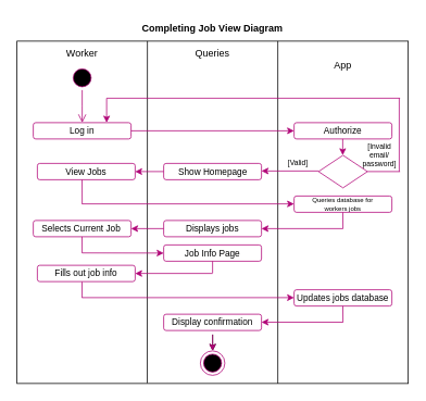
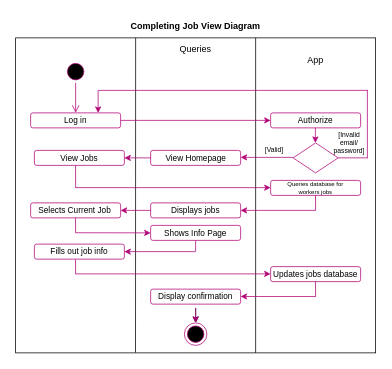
  <mxCell id="0" />
  <mxCell id="1" parent="0" />
  <mxCell id="2" value="" style="rounded=0;whiteSpace=wrap;html=1;" parent="1" vertex="1"><mxGeometry x="20" y="50" width="480" height="420" as="geometry" /></mxCell>
  <mxCell id="3" value="" style="endArrow=none;html=1;rounded=0;entryX=0.333;entryY=0.999;entryDx=0;entryDy=0;entryPerimeter=0;" parent="1" edge="1" target="2"><mxGeometry width="50" height="50" relative="1" as="geometry"><mxPoint x="180" y="50" as="sourcePoint" /><mxPoint x="180" y="450" as="targetPoint" /></mxGeometry></mxCell>
  <mxCell id="4" value="" style="endArrow=none;html=1;rounded=0;" parent="1" edge="1"><mxGeometry width="50" height="50" relative="1" as="geometry"><mxPoint x="340" y="50" as="sourcePoint" /><mxPoint x="340" y="470" as="targetPoint" /></mxGeometry></mxCell>
  <mxCell id="5" value="Completing Job View Diagram" style="text;align=center;fontStyle=1;verticalAlign=middle;spacingLeft=3;spacingRight=3;strokeColor=none;rotatable=0;points=[[0,0.5],[1,0.5]];portConstraint=eastwest;" parent="1" vertex="1"><mxGeometry x="220" y="20" width="80" height="26" as="geometry" /></mxCell>
- <mxCell id="6" value="Worker" style="text;html=1;strokeColor=none;fillColor=none;align=center;verticalAlign=middle;whiteSpace=wrap;rounded=0;" parent="1" vertex="1"><mxGeometry x="70" y="50" width="60" height="30" as="geometry" /></mxCell>
  <mxCell id="7" value="Queries" style="text;html=1;strokeColor=none;fillColor=none;align=center;verticalAlign=middle;whiteSpace=wrap;rounded=0;" parent="1" vertex="1"><mxGeometry x="230" y="50" width="60" height="30" as="geometry" /></mxCell>
  <mxCell id="8" value="App" style="text;html=1;strokeColor=none;fillColor=none;align=center;verticalAlign=middle;whiteSpace=wrap;rounded=0;" parent="1" vertex="1"><mxGeometry x="390" y="65" width="60" height="30" as="geometry" /></mxCell>
  <mxCell id="9" value="" style="ellipse;html=1;shape=startState;fillColor=#000000;strokeColor=#B00577;" parent="1" vertex="1"><mxGeometry x="85" y="80" width="30" height="30" as="geometry" /></mxCell>
  <mxCell id="10" value="" style="edgeStyle=orthogonalEdgeStyle;html=1;verticalAlign=bottom;endArrow=open;endSize=8;strokeColor=#B00577;rounded=0;" parent="1" source="9" edge="1"><mxGeometry relative="1" as="geometry"><mxPoint x="100" y="150" as="targetPoint" /></mxGeometry></mxCell>
  <mxCell id="11" value="" style="rounded=1;whiteSpace=wrap;html=1;strokeColor=#B00577;" parent="1" vertex="1"><mxGeometry x="40" y="150" width="120" height="20" as="geometry" /></mxCell>
  <mxCell id="12" value="Log in" style="text;html=1;strokeColor=none;fillColor=none;align=center;verticalAlign=middle;whiteSpace=wrap;rounded=0;fontSize=11;" parent="1" vertex="1"><mxGeometry x="70" y="145" width="60" height="30" as="geometry" /></mxCell>
  <mxCell id="13" value="" style="endArrow=classic;html=1;rounded=0;strokeColor=#B00577;exitX=1;exitY=0.5;exitDx=0;exitDy=0;entryX=0;entryY=0.5;entryDx=0;entryDy=0;" parent="1" source="11" target="14" edge="1"><mxGeometry width="50" height="50" relative="1" as="geometry"><mxPoint x="330" y="210" as="sourcePoint" /><mxPoint x="380" y="160" as="targetPoint" /></mxGeometry></mxCell>
  <mxCell id="14" value="" style="rounded=1;whiteSpace=wrap;html=1;strokeColor=#B00577;" parent="1" vertex="1"><mxGeometry x="360" y="150" width="120" height="20" as="geometry" /></mxCell>
  <mxCell id="15" value="Authorize" style="text;html=1;strokeColor=none;fillColor=none;align=center;verticalAlign=middle;whiteSpace=wrap;rounded=0;fontSize=11;" parent="1" vertex="1"><mxGeometry x="390" y="145" width="60" height="30" as="geometry" /></mxCell>
  <mxCell id="16" value="" style="endArrow=none;html=1;rounded=0;strokeColor=#B00577;" parent="1" edge="1"><mxGeometry width="50" height="50" relative="1" as="geometry"><mxPoint x="489" y="210" as="sourcePoint" /><mxPoint x="489" y="120" as="targetPoint" /></mxGeometry></mxCell>
  <mxCell id="17" value="" style="endArrow=none;html=1;rounded=0;strokeColor=#B00577;" parent="1" edge="1"><mxGeometry width="50" height="50" relative="1" as="geometry"><mxPoint x="130" y="120" as="sourcePoint" /><mxPoint x="490" y="120" as="targetPoint" /></mxGeometry></mxCell>
  <mxCell id="18" value="" style="endArrow=classic;html=1;rounded=0;strokeColor=#B00577;" parent="1" edge="1"><mxGeometry width="50" height="50" relative="1" as="geometry"><mxPoint x="130" y="120" as="sourcePoint" /><mxPoint x="130" y="150" as="targetPoint" /></mxGeometry></mxCell>
  <mxCell id="19" value="[Invalid email/ password]" style="text;html=1;strokeColor=none;fillColor=none;align=center;verticalAlign=middle;whiteSpace=wrap;rounded=0;fontSize=9;" parent="1" vertex="1"><mxGeometry x="440" y="180" width="50" height="20" as="geometry" /></mxCell>
  <mxCell id="20" value="" style="rhombus;whiteSpace=wrap;html=1;strokeColor=#B00577;" parent="1" vertex="1"><mxGeometry x="390" y="190" width="60" height="40" as="geometry" /></mxCell>
  <mxCell id="21" value="" style="endArrow=none;html=1;rounded=0;strokeColor=#B00577;" parent="1" edge="1"><mxGeometry width="50" height="50" relative="1" as="geometry"><mxPoint x="450" y="210" as="sourcePoint" /><mxPoint x="490" y="210" as="targetPoint" /></mxGeometry></mxCell>
  <mxCell id="22" value="" style="rounded=1;whiteSpace=wrap;html=1;strokeColor=#B00577;" parent="1" vertex="1"><mxGeometry x="200" y="200" width="120" height="20" as="geometry" /></mxCell>
- <mxCell id="23" value="Show Homepage" style="text;html=1;strokeColor=none;fillColor=none;align=center;verticalAlign=middle;whiteSpace=wrap;rounded=0;fontSize=11;" parent="1" vertex="1"><mxGeometry x="212.5" y="195" width="95" height="30" as="geometry" /></mxCell>
+ <mxCell id="23" value="View Homepage" style="text;html=1;strokeColor=none;fillColor=none;align=center;verticalAlign=middle;whiteSpace=wrap;rounded=0;fontSize=11;" parent="1" vertex="1"><mxGeometry x="212.5" y="195" width="95" height="30" as="geometry" /></mxCell>
  <mxCell id="24" value="" style="endArrow=classic;html=1;rounded=0;strokeColor=#B00577;" parent="1" edge="1"><mxGeometry width="50" height="50" relative="1" as="geometry"><mxPoint x="390" y="209.33" as="sourcePoint" /><mxPoint x="320" y="209.33" as="targetPoint" /></mxGeometry></mxCell>
  <mxCell id="25" value="[Valid]" style="text;html=1;strokeColor=none;fillColor=none;align=center;verticalAlign=middle;whiteSpace=wrap;rounded=0;fontSize=9;" parent="1" vertex="1"><mxGeometry x="340" y="190" width="50" height="20" as="geometry" /></mxCell>
  <mxCell id="26" value="" style="rounded=1;whiteSpace=wrap;html=1;strokeColor=#B00577;" parent="1" vertex="1"><mxGeometry x="45" y="200" width="120" height="20" as="geometry" /></mxCell>
  <mxCell id="27" value="View Jobs" style="text;html=1;strokeColor=none;fillColor=none;align=center;verticalAlign=middle;whiteSpace=wrap;rounded=0;fontSize=11;" parent="1" vertex="1"><mxGeometry x="45" y="195" width="120" height="30" as="geometry" /></mxCell>
  <mxCell id="28" value="" style="endArrow=classic;html=1;rounded=0;strokeColor=#B00577;entryX=1;entryY=0.5;entryDx=0;entryDy=0;" parent="1" source="22" target="27" edge="1"><mxGeometry width="50" height="50" relative="1" as="geometry"><mxPoint x="200" y="210" as="sourcePoint" /><mxPoint x="170" y="209" as="targetPoint" /></mxGeometry></mxCell>
  <mxCell id="29" value="" style="endArrow=classic;html=1;rounded=0;strokeColor=#B00577;" parent="1" edge="1"><mxGeometry width="50" height="50" relative="1" as="geometry"><mxPoint x="419.67" y="170" as="sourcePoint" /><mxPoint x="419.67" y="190" as="targetPoint" /></mxGeometry></mxCell>
  <mxCell id="30" value="" style="ellipse;html=1;shape=endState;fillColor=#000000;strokeColor=#B00577;fontSize=8;" parent="1" vertex="1"><mxGeometry x="245" y="430" width="30" height="30" as="geometry" /></mxCell>
  <mxCell id="31" value="" style="rounded=1;whiteSpace=wrap;html=1;strokeColor=#B00577;" parent="1" vertex="1"><mxGeometry x="360" y="240" width="120" height="20" as="geometry" /></mxCell>
  <mxCell id="32" value="&lt;font style=&quot;font-size: 8px&quot;&gt;Queries database for &lt;br&gt;workers jobs&lt;/font&gt;" style="text;html=1;strokeColor=none;fillColor=none;align=center;verticalAlign=middle;whiteSpace=wrap;rounded=0;fontSize=9;" parent="1" vertex="1"><mxGeometry x="360" y="237.5" width="120" height="25" as="geometry" /></mxCell>
  <mxCell id="33" value="" style="rounded=1;whiteSpace=wrap;html=1;strokeColor=#B00577;" parent="1" vertex="1"><mxGeometry x="200" y="270" width="120" height="20" as="geometry" /></mxCell>
  <mxCell id="34" value="&lt;font style=&quot;font-size: 11px&quot;&gt;Displays jobs&lt;/font&gt;" style="text;html=1;strokeColor=none;fillColor=none;align=center;verticalAlign=middle;whiteSpace=wrap;rounded=0;fontSize=11;" parent="1" vertex="1"><mxGeometry x="200" y="265" width="120" height="30" as="geometry" /></mxCell>
  <mxCell id="35" value="" style="rounded=1;whiteSpace=wrap;html=1;strokeColor=#B00577;" parent="1" vertex="1"><mxGeometry x="40" y="270" width="120" height="20" as="geometry" /></mxCell>
  <mxCell id="36" value="Selects Current Job" style="text;html=1;strokeColor=none;fillColor=none;align=center;verticalAlign=middle;whiteSpace=wrap;rounded=0;fontSize=11;" parent="1" vertex="1"><mxGeometry x="45" y="265" width="107.5" height="30" as="geometry" /></mxCell>
  <mxCell id="37" value="" style="endArrow=classic;html=1;rounded=0;strokeColor=#B00577;entryX=1;entryY=0.5;entryDx=0;entryDy=0;" parent="1" target="35" edge="1"><mxGeometry width="50" height="50" relative="1" as="geometry"><mxPoint x="200" y="279.99" as="sourcePoint" /><mxPoint x="170" y="280" as="targetPoint" /></mxGeometry></mxCell>
  <mxCell id="38" value="" style="endArrow=none;html=1;rounded=0;fontSize=11;strokeColor=#B00577;" parent="1" edge="1"><mxGeometry width="50" height="50" relative="1" as="geometry"><mxPoint x="99.95" y="365" as="sourcePoint" /><mxPoint x="99.83" y="345" as="targetPoint" /></mxGeometry></mxCell>
  <mxCell id="39" value="" style="rounded=1;whiteSpace=wrap;html=1;strokeColor=#B00577;" parent="1" vertex="1"><mxGeometry x="360" y="355" width="120" height="20" as="geometry" /></mxCell>
  <mxCell id="40" value="Updates jobs database" style="text;html=1;strokeColor=none;fillColor=none;align=center;verticalAlign=middle;whiteSpace=wrap;rounded=0;fontSize=11;" parent="1" vertex="1"><mxGeometry x="361.25" y="350" width="117.5" height="30" as="geometry" /></mxCell>
  <mxCell id="41" value="" style="endArrow=none;html=1;rounded=0;fontSize=11;strokeColor=#B00577;" parent="1" edge="1"><mxGeometry width="50" height="50" relative="1" as="geometry"><mxPoint x="419.95" y="395" as="sourcePoint" /><mxPoint x="419.83" y="375" as="targetPoint" /></mxGeometry></mxCell>
  <mxCell id="42" value="" style="endArrow=classic;html=1;rounded=0;fontSize=11;strokeColor=#B00577;" parent="1" edge="1"><mxGeometry width="50" height="50" relative="1" as="geometry"><mxPoint x="420" y="394.83" as="sourcePoint" /><mxPoint x="320" y="394.83" as="targetPoint" /></mxGeometry></mxCell>
  <mxCell id="43" value="" style="rounded=1;whiteSpace=wrap;html=1;strokeColor=#B00577;" parent="1" vertex="1"><mxGeometry x="200" y="385" width="120" height="20" as="geometry" /></mxCell>
  <mxCell id="44" value="" style="edgeStyle=orthogonalEdgeStyle;rounded=0;orthogonalLoop=1;jettySize=auto;html=1;" edge="1" parent="1" source="45" target="30"><mxGeometry relative="1" as="geometry" /></mxCell>
  <mxCell id="45" value="Display confirmation" style="text;html=1;strokeColor=none;fillColor=none;align=center;verticalAlign=middle;whiteSpace=wrap;rounded=0;fontSize=11;" parent="1" vertex="1"><mxGeometry x="206.25" y="380" width="107.5" height="30" as="geometry" /></mxCell>
  <mxCell id="46" value="" style="endArrow=classic;html=1;rounded=0;strokeColor=#B00577;entryX=0.5;entryY=0;entryDx=0;entryDy=0;" parent="1" edge="1" target="30"><mxGeometry width="50" height="50" relative="1" as="geometry"><mxPoint x="260" y="410" as="sourcePoint" /><mxPoint x="259.75" y="410" as="targetPoint" /></mxGeometry></mxCell>
  <mxCell id="47" value="" style="endArrow=none;html=1;rounded=0;fontSize=11;strokeColor=#B00577;" edge="1" parent="1"><mxGeometry width="50" height="50" relative="1" as="geometry"><mxPoint x="100" y="250" as="sourcePoint" /><mxPoint x="99.87" y="220" as="targetPoint" /></mxGeometry></mxCell>
  <mxCell id="48" value="" style="endArrow=classic;html=1;rounded=0;fontSize=11;strokeColor=#B00577;" edge="1" parent="1"><mxGeometry width="50" height="50" relative="1" as="geometry"><mxPoint x="100" y="249.67" as="sourcePoint" /><mxPoint x="360" y="249.67" as="targetPoint" /></mxGeometry></mxCell>
  <mxCell id="49" value="" style="endArrow=none;html=1;rounded=0;fontSize=11;strokeColor=#B00577;" edge="1" parent="1"><mxGeometry width="50" height="50" relative="1" as="geometry"><mxPoint x="419.95" y="280" as="sourcePoint" /><mxPoint x="419.83" y="260" as="targetPoint" /></mxGeometry></mxCell>
  <mxCell id="50" value="" style="endArrow=classic;html=1;rounded=0;fontSize=11;strokeColor=#B00577;" edge="1" parent="1"><mxGeometry width="50" height="50" relative="1" as="geometry"><mxPoint x="420" y="280" as="sourcePoint" /><mxPoint x="320" y="280" as="targetPoint" /></mxGeometry></mxCell>
  <mxCell id="51" value="" style="rounded=1;whiteSpace=wrap;html=1;strokeColor=#B00577;" vertex="1" parent="1"><mxGeometry x="200" y="300" width="120" height="20" as="geometry" /></mxCell>
  <mxCell id="52" value="" style="endArrow=none;html=1;rounded=0;fontSize=11;strokeColor=#B00577;" edge="1" parent="1"><mxGeometry width="50" height="50" relative="1" as="geometry"><mxPoint x="99.95" y="310" as="sourcePoint" /><mxPoint x="99.83" y="290" as="targetPoint" /></mxGeometry></mxCell>
  <mxCell id="53" value="" style="endArrow=classic;html=1;rounded=0;fontSize=11;strokeColor=#B00577;" edge="1" parent="1"><mxGeometry width="50" height="50" relative="1" as="geometry"><mxPoint x="100" y="364.67" as="sourcePoint" /><mxPoint x="360" y="364.67" as="targetPoint" /></mxGeometry></mxCell>
  <mxCell id="54" value="" style="endArrow=classic;html=1;rounded=0;fontSize=11;strokeColor=#B00577;" edge="1" parent="1"><mxGeometry width="50" height="50" relative="1" as="geometry"><mxPoint x="100" y="309.83" as="sourcePoint" /><mxPoint x="200" y="310" as="targetPoint" /></mxGeometry></mxCell>
- <mxCell id="55" value="&lt;font style=&quot;font-size: 11px&quot;&gt;Job Info Page&lt;/font&gt;" style="text;html=1;strokeColor=none;fillColor=none;align=center;verticalAlign=middle;whiteSpace=wrap;rounded=0;fontSize=11;" vertex="1" parent="1"><mxGeometry x="200" y="295" width="120" height="30" as="geometry" /></mxCell>
+ <mxCell id="55" value="&lt;font style=&quot;font-size: 11px&quot;&gt;Shows Info Page&lt;/font&gt;" style="text;html=1;strokeColor=none;fillColor=none;align=center;verticalAlign=middle;whiteSpace=wrap;rounded=0;fontSize=11;" vertex="1" parent="1"><mxGeometry x="200" y="295" width="120" height="30" as="geometry" /></mxCell>
  <mxCell id="56" value="" style="rounded=1;whiteSpace=wrap;html=1;strokeColor=#B00577;" vertex="1" parent="1"><mxGeometry x="45" y="325" width="120" height="20" as="geometry" /></mxCell>
  <mxCell id="57" value="" style="endArrow=none;html=1;rounded=0;fontSize=11;strokeColor=#B00577;" edge="1" parent="1"><mxGeometry width="50" height="50" relative="1" as="geometry"><mxPoint x="260" y="340" as="sourcePoint" /><mxPoint x="260" y="320" as="targetPoint" /></mxGeometry></mxCell>
  <mxCell id="58" value="" style="rounded=1;whiteSpace=wrap;html=1;strokeColor=#FFFFFF;" vertex="1" parent="1"><mxGeometry x="255" y="335" width="10" height="10" as="geometry" /></mxCell>
  <mxCell id="59" value="" style="endArrow=classic;html=1;rounded=0;fontSize=11;strokeColor=#B00577;" edge="1" parent="1"><mxGeometry width="50" height="50" relative="1" as="geometry"><mxPoint x="260" y="335" as="sourcePoint" /><mxPoint x="165" y="335" as="targetPoint" /></mxGeometry></mxCell>
  <mxCell id="60" value="Fills out job info" style="text;html=1;strokeColor=none;fillColor=none;align=center;verticalAlign=middle;whiteSpace=wrap;rounded=0;fontSize=11;" vertex="1" parent="1"><mxGeometry x="45" y="320" width="120" height="30" as="geometry" /></mxCell>
